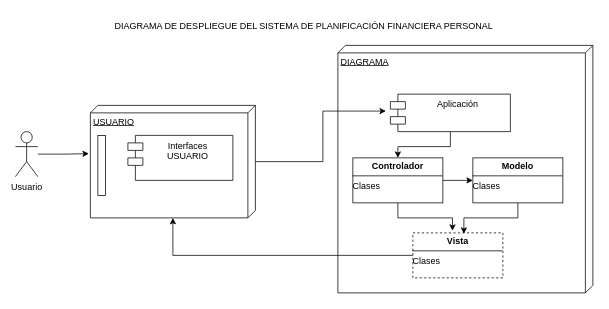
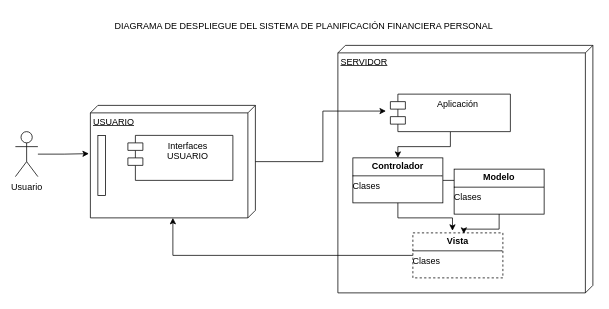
  <mxCell id="0" />
  <mxCell id="1" parent="0" />
  <mxCell id="2" value="USUARIO" style="verticalAlign=top;align=left;spacingTop=8;spacingLeft=2;spacingRight=12;shape=cube;size=10;direction=south;fontStyle=4;html=1;whiteSpace=wrap;" parent="1" vertex="1"><mxGeometry x="120" y="140" width="220" height="150" as="geometry" /></mxCell>
  <mxCell id="3" value="&lt;div&gt;Interfaces&lt;/div&gt;&lt;div&gt;USUARIO&lt;/div&gt;" style="shape=module;align=left;spacingLeft=20;align=center;verticalAlign=top;whiteSpace=wrap;html=1;" parent="1" vertex="1"><mxGeometry x="170" y="180" width="140" height="60" as="geometry" /></mxCell>
  <mxCell id="4" value="Usuario" style="shape=umlActor;verticalLabelPosition=bottom;verticalAlign=top;html=1;" parent="1" vertex="1"><mxGeometry x="20" y="175" width="30" height="60" as="geometry" /></mxCell>
  <mxCell id="5" style="edgeStyle=orthogonalEdgeStyle;rounded=0;orthogonalLoop=1;jettySize=auto;html=1;entryX=0.429;entryY=1.009;entryDx=0;entryDy=0;entryPerimeter=0;" parent="1" source="4" target="2" edge="1"><mxGeometry relative="1" as="geometry" /></mxCell>
- <mxCell id="6" value="DIAGRAMA" style="verticalAlign=top;align=left;spacingTop=8;spacingLeft=2;spacingRight=12;shape=cube;size=10;direction=south;fontStyle=4;html=1;whiteSpace=wrap;" parent="1" vertex="1"><mxGeometry x="450" y="60" width="340" height="330" as="geometry" /></mxCell>
+ <mxCell id="6" value="SERVIDOR" style="verticalAlign=top;align=left;spacingTop=8;spacingLeft=2;spacingRight=12;shape=cube;size=10;direction=south;fontStyle=4;html=1;whiteSpace=wrap;" parent="1" vertex="1"><mxGeometry x="450" y="60" width="340" height="330" as="geometry" /></mxCell>
  <mxCell id="7" style="edgeStyle=orthogonalEdgeStyle;rounded=0;orthogonalLoop=1;jettySize=auto;html=1;entryX=0.5;entryY=0;entryDx=0;entryDy=0;" parent="1" source="8" target="10" edge="1"><mxGeometry relative="1" as="geometry" /></mxCell>
  <mxCell id="8" value="Aplicación" style="shape=module;align=left;spacingLeft=20;align=center;verticalAlign=top;whiteSpace=wrap;html=1;" parent="1" vertex="1"><mxGeometry x="520" y="125" width="160" height="50" as="geometry" /></mxCell>
  <mxCell id="9" style="edgeStyle=orthogonalEdgeStyle;rounded=0;orthogonalLoop=1;jettySize=auto;html=1;entryX=0;entryY=0.5;entryDx=0;entryDy=0;" parent="1" source="10" target="11" edge="1"><mxGeometry relative="1" as="geometry" /></mxCell>
  <mxCell id="10" value="&lt;p style=&quot;margin:0px;margin-top:4px;text-align:center;&quot;&gt;&lt;b&gt;Controlador&lt;/b&gt;&lt;/p&gt;&lt;hr size=&quot;1&quot; style=&quot;border-style:solid;&quot;&gt;&lt;div style=&quot;height:2px;&quot;&gt;Clases&lt;/div&gt;" style="verticalAlign=top;align=left;overflow=fill;html=1;whiteSpace=wrap;" parent="1" vertex="1"><mxGeometry x="470" y="210" width="120" height="60" as="geometry" /></mxCell>
- <mxCell id="11" value="&lt;p style=&quot;margin:0px;margin-top:4px;text-align:center;&quot;&gt;&lt;b&gt;Modelo&lt;/b&gt;&lt;/p&gt;&lt;hr size=&quot;1&quot; style=&quot;border-style:solid;&quot;&gt;&lt;div style=&quot;height:2px;&quot;&gt;Clases&lt;/div&gt;" style="verticalAlign=top;align=left;overflow=fill;html=1;whiteSpace=wrap;" parent="1" vertex="1"><mxGeometry x="630" y="210" width="120" height="60" as="geometry" /></mxCell>
+ <mxCell id="11" value="&lt;p style=&quot;margin:0px;margin-top:4px;text-align:center;&quot;&gt;&lt;b&gt;Modelo&lt;/b&gt;&lt;/p&gt;&lt;hr size=&quot;1&quot; style=&quot;border-style:solid;&quot;&gt;&lt;div style=&quot;height:2px;&quot;&gt;Clases&lt;/div&gt;" style="verticalAlign=top;align=left;overflow=fill;html=1;whiteSpace=wrap;" parent="1" vertex="1"><mxGeometry x="605" y="225" width="120" height="60" as="geometry" /></mxCell>
  <mxCell id="12" style="edgeStyle=orthogonalEdgeStyle;rounded=0;orthogonalLoop=1;jettySize=auto;html=1;" parent="1" source="13" target="2" edge="1"><mxGeometry relative="1" as="geometry" /></mxCell>
  <mxCell id="13" value="&lt;p style=&quot;margin:0px;margin-top:4px;text-align:center;&quot;&gt;&lt;b&gt;Vista&lt;/b&gt;&lt;/p&gt;&lt;hr size=&quot;1&quot; style=&quot;border-style:solid;&quot;&gt;&lt;div style=&quot;height:2px;&quot;&gt;Clases&lt;/div&gt;" style="verticalAlign=top;align=left;overflow=fill;html=1;whiteSpace=wrap;dashed=1;" parent="1" vertex="1"><mxGeometry x="550" y="310" width="120" height="60" as="geometry" /></mxCell>
  <mxCell id="14" value="" style="html=1;points=[[0,0,0,0,5],[0,1,0,0,-5],[1,0,0,0,5],[1,1,0,0,-5]];perimeter=orthogonalPerimeter;outlineConnect=0;targetShapes=umlLifeline;portConstraint=eastwest;newEdgeStyle={&quot;curved&quot;:0,&quot;rounded&quot;:0};" parent="1" vertex="1"><mxGeometry x="130" y="180" width="10" height="80" as="geometry" /></mxCell>
  <mxCell id="15" style="edgeStyle=orthogonalEdgeStyle;rounded=0;orthogonalLoop=1;jettySize=auto;html=1;entryX=-0.037;entryY=0.452;entryDx=0;entryDy=0;entryPerimeter=0;" parent="1" source="2" target="8" edge="1"><mxGeometry relative="1" as="geometry" /></mxCell>
  <mxCell id="16" style="edgeStyle=orthogonalEdgeStyle;rounded=0;orthogonalLoop=1;jettySize=auto;html=1;entryX=0.567;entryY=0.02;entryDx=0;entryDy=0;entryPerimeter=0;" parent="1" source="11" target="13" edge="1"><mxGeometry relative="1" as="geometry" /></mxCell>
  <mxCell id="17" style="edgeStyle=orthogonalEdgeStyle;rounded=0;orthogonalLoop=1;jettySize=auto;html=1;entryX=0.44;entryY=-0.047;entryDx=0;entryDy=0;entryPerimeter=0;" parent="1" source="10" target="13" edge="1"><mxGeometry relative="1" as="geometry" /></mxCell>
  <mxCell id="18" value="DIAGRAMA DE DESPLIEGUE DEL SISTEMA DE PLANIFICACIÓN FINANCIERA PERSONAL" style="text;html=1;align=center;verticalAlign=middle;whiteSpace=wrap;rounded=0;" vertex="1" parent="1"><mxGeometry x="100" y="20" width="610" height="30" as="geometry" /></mxCell>
